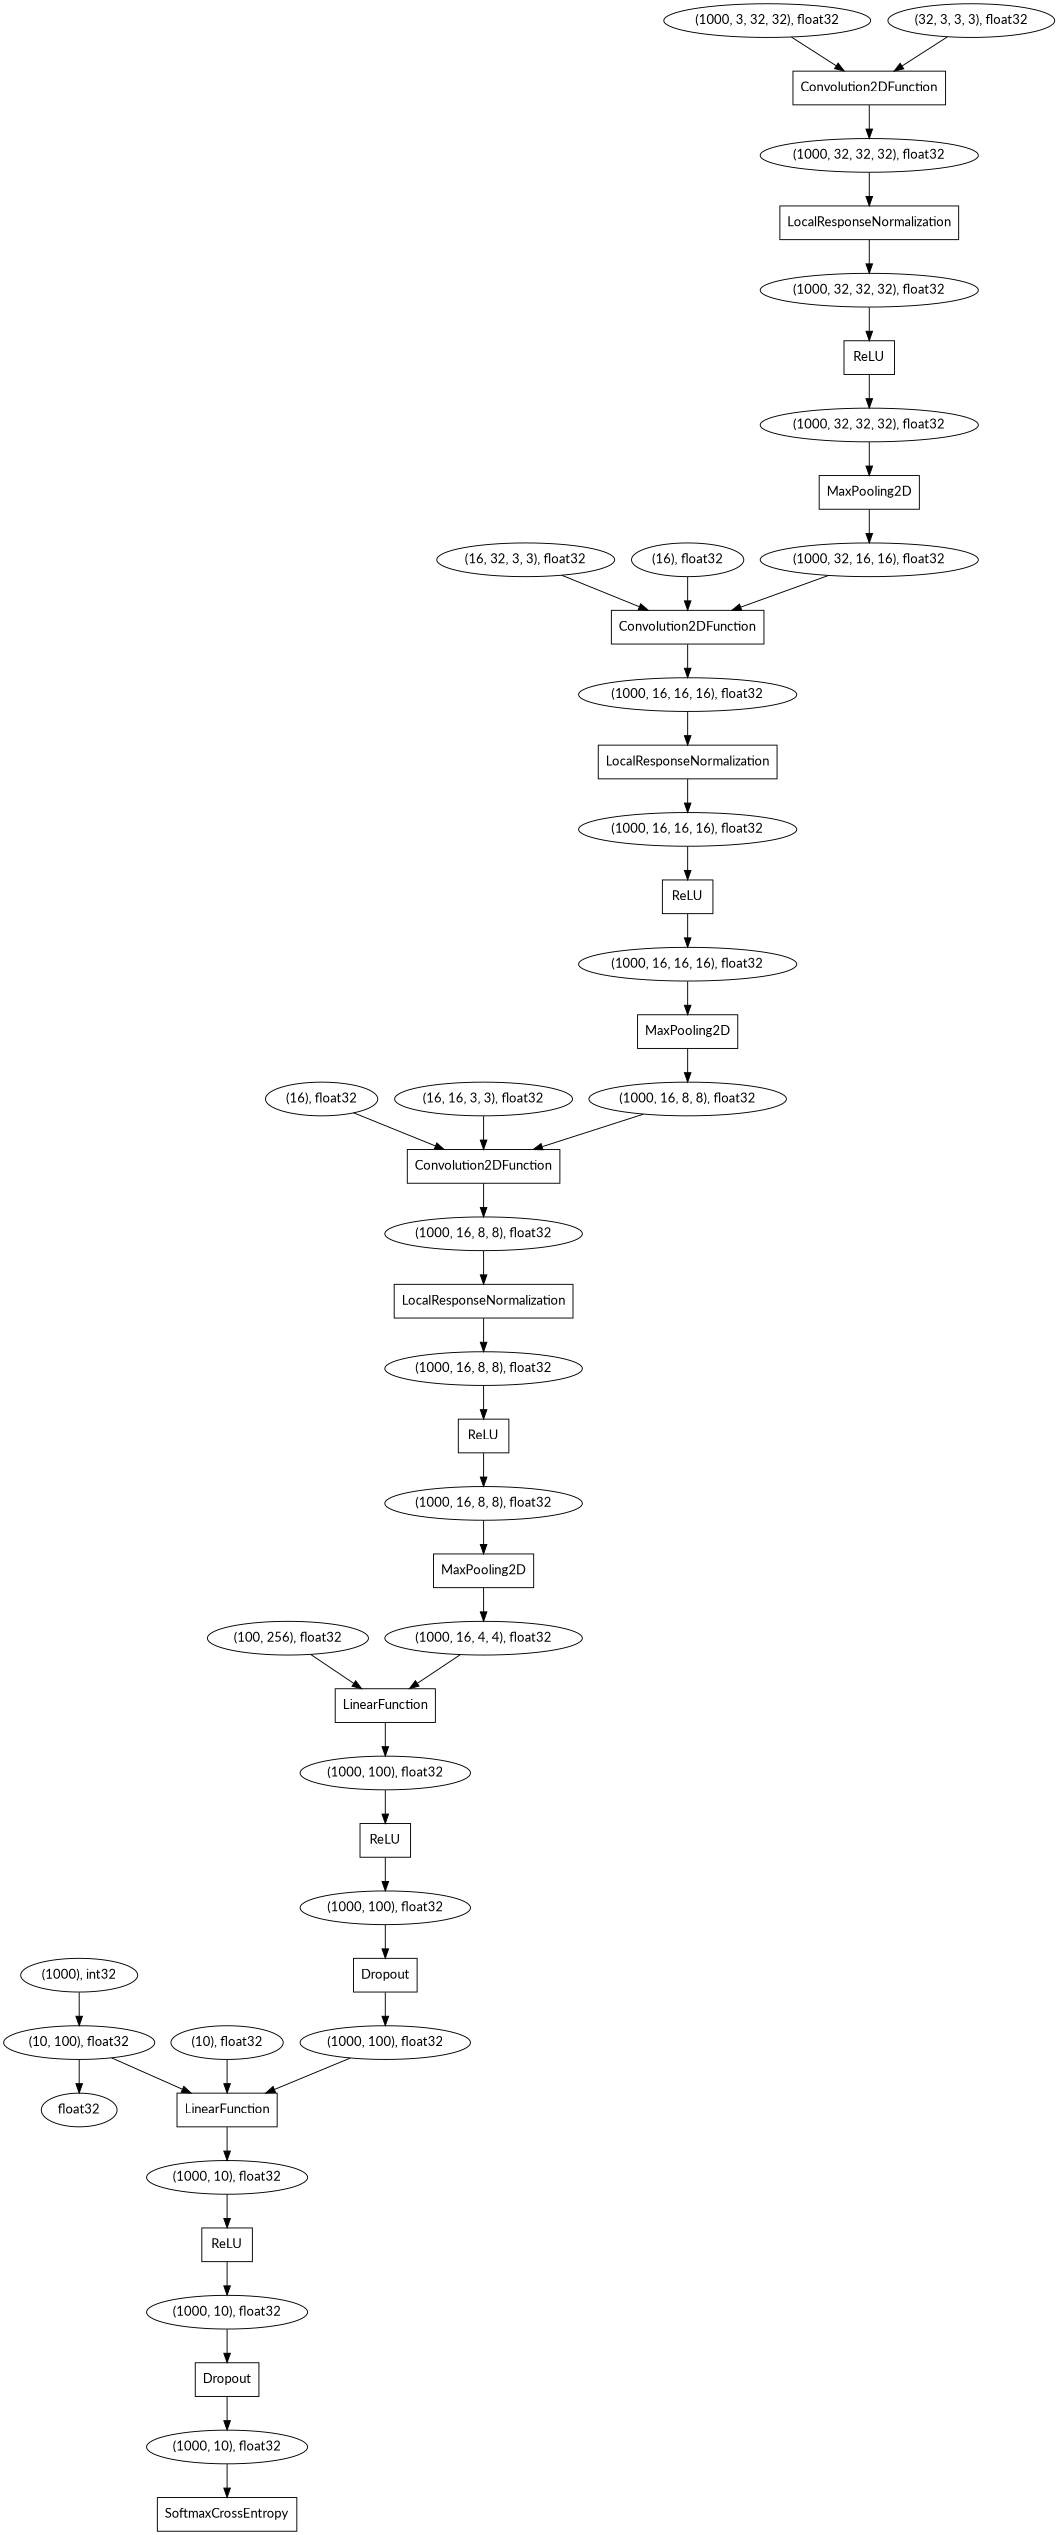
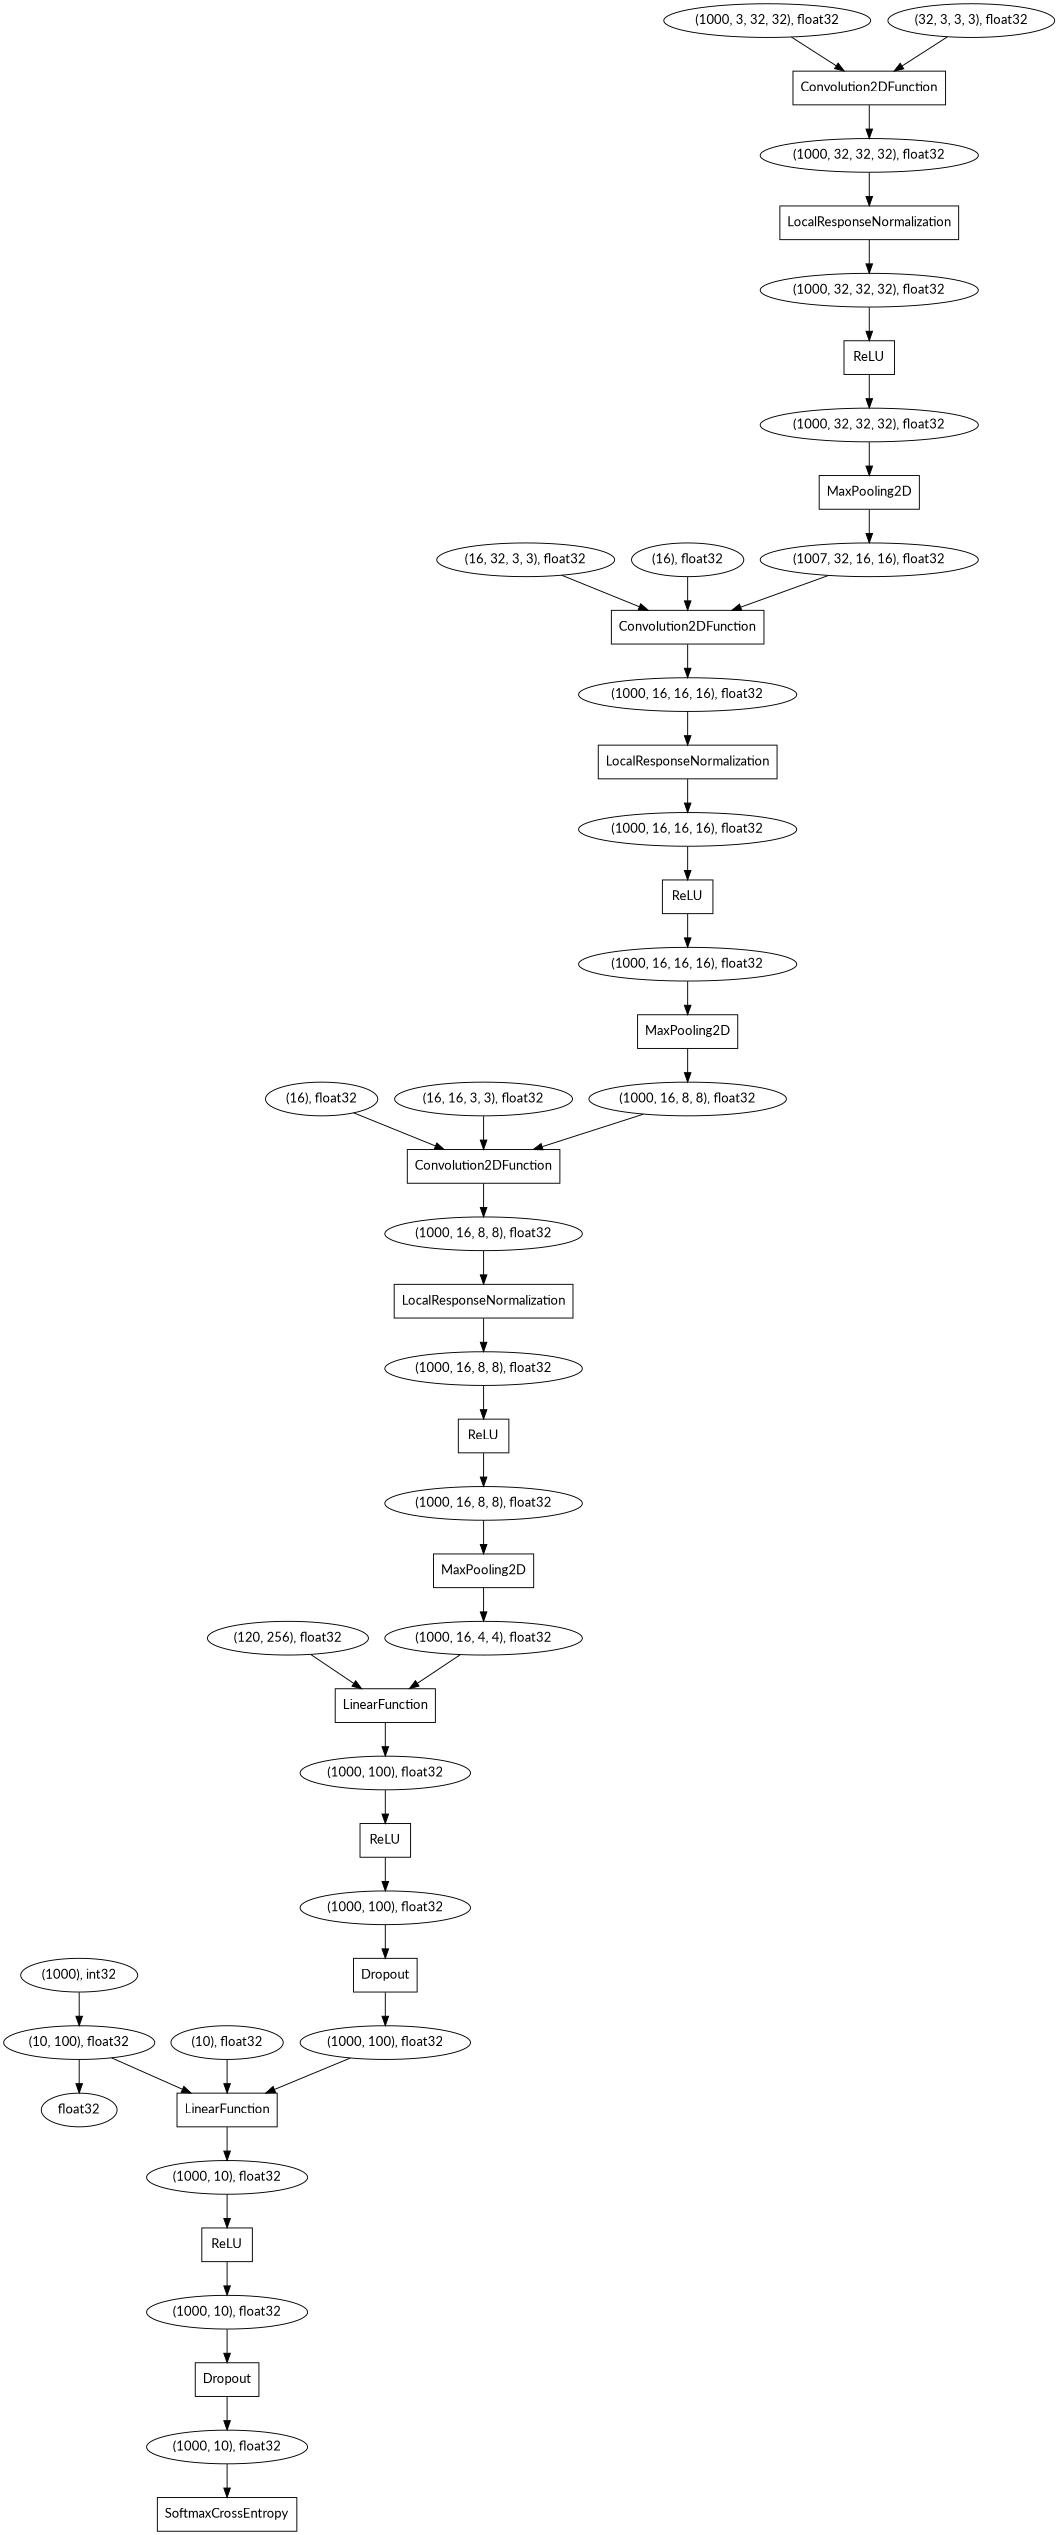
  digraph {
    fontname=Lato
    node [fontname=Lato shape=oval]
    edge [fontname=Lato]
-   n1 [label="(1000, 32, 16, 16), float32"]
+   n1 [label="(1007, 32, 16, 16), float32"]
    n2 [label=Convolution2DFunction shape=box]
    n3 [label="(1000, 16, 16, 16), float32"]
    n4 [label="(16, 32, 3, 3), float32"]
    n5 [label=LocalResponseNormalization shape=box]
    n6 [label="(1000, 32, 32, 32), float32"]
    n7 [label=ReLU shape=box]
    n8 [label="(1000, 16, 8, 8), float32"]
    n9 [label=MaxPooling2D shape=box]
    n10 [label="(1000, 16, 4, 4), float32"]
    n11 [label="(1000, 3, 32, 32), float32"]
    n12 [label=Convolution2DFunction shape=box]
    n13 [label="(1000, 32, 32, 32), float32"]
    n14 [label=ReLU shape=box]
    n15 [label="(1000, 10), float32"]
    n16 [label=Dropout shape=box]
    n17 [label=LinearFunction shape=box]
    n18 [label="(1000, 10), float32"]
    n19 [label=SoftmaxCrossEntropy shape=box]
    n20 [label=float32]
    n21 [label="(32, 3, 3, 3), float32"]
    n22 [label=LocalResponseNormalization shape=box]
    n23 [label="(1000, 16, 16, 16), float32"]
    n24 [label=ReLU shape=box]
    n25 [label="(16), float32"]
    n26 [label=LinearFunction shape=box]
    n27 [label="(1000, 10), float32"]
    n28 [label="(1000, 16, 16, 16), float32"]
    n29 [label=MaxPooling2D shape=box]
    n30 [label="(16), float32"]
    n31 [label=Convolution2DFunction shape=box]
    n32 [label="(1000, 16, 8, 8), float32"]
    n33 [label="(1000, 16, 8, 8), float32"]
    n34 [label="(1000), int32"]
    n35 [label="(10, 100), float32"]
    n36 [label=MaxPooling2D shape=box]
    n37 [label="(1000, 100), float32"]
    n38 [label=Dropout shape=box]
    n39 [label="(1000, 100), float32"]
    n40 [label="(16, 16, 3, 3), float32"]
    n41 [label="(1000, 100), float32"]
    n42 [label=ReLU shape=box]
    n43 [label="(10), float32"]
    n44 [label=LocalResponseNormalization shape=box]
    n45 [label="(1000, 16, 8, 8), float32"]
    n46 [label=ReLU shape=box]
    n47 [label="(1000, 32, 32, 32), float32"]
-   n48 [label="(100, 256), float32"]
+   n48 [label="(120, 256), float32"]
    n1 -> n2
    n2 -> n3
    n3 -> n22
    n4 -> n2
    n5 -> n6
    n6 -> n7
    n7 -> n47
    n8 -> n9
    n9 -> n10
    n10 -> n17
    n11 -> n12
    n12 -> n13
    n13 -> n5
    n14 -> n15
    n15 -> n16
    n16 -> n27
    n17 -> n41
    n18 -> n14
    n21 -> n12
    n22 -> n23
    n23 -> n24
    n24 -> n28
    n25 -> n2
    n26 -> n18
    n27 -> n19
    n28 -> n29
    n29 -> n33
    n30 -> n31
    n31 -> n32
    n32 -> n44
    n33 -> n31
    n34 -> n35
    n35 -> n20
    n35 -> n26
    n36 -> n1
    n37 -> n38
    n38 -> n39
    n39 -> n26
    n40 -> n31
    n41 -> n42
    n42 -> n37
    n43 -> n26
    n44 -> n45
    n45 -> n46
    n46 -> n8
    n47 -> n36
    n48 -> n17
  }
